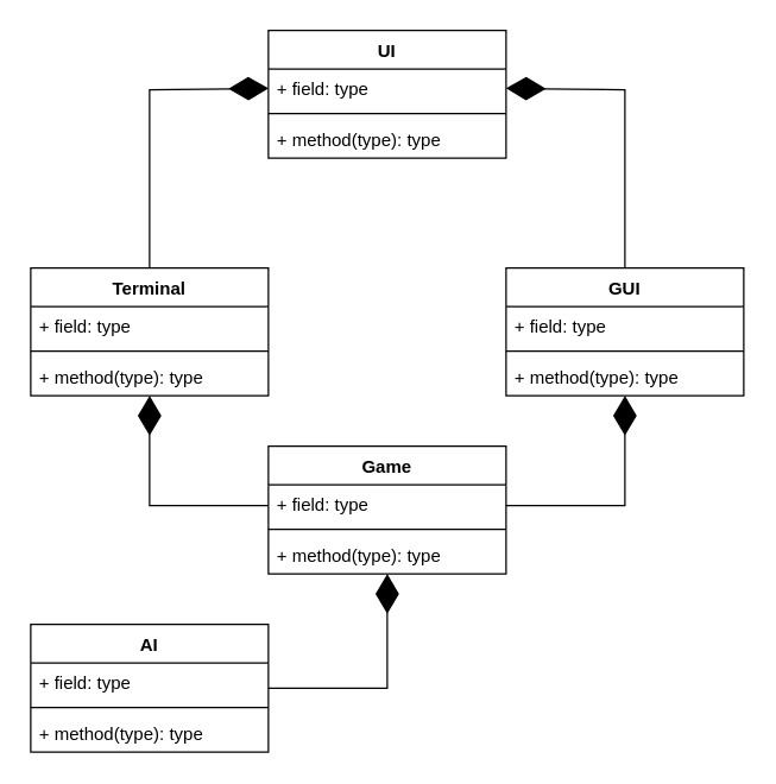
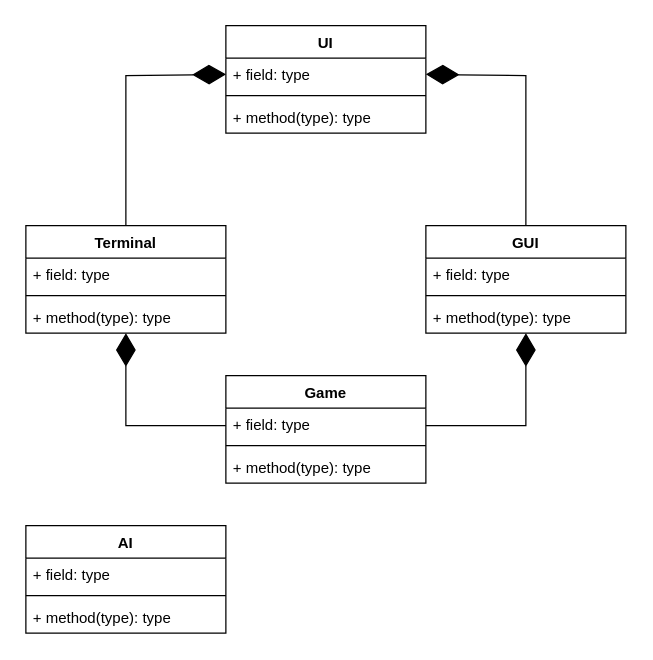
  <mxCell id="0" />
  <mxCell id="1" parent="0" />
  <mxCell id="2" value="Game" style="swimlane;fontStyle=1;align=center;verticalAlign=top;childLayout=stackLayout;horizontal=1;startSize=26;horizontalStack=0;resizeParent=1;resizeParentMax=0;resizeLast=0;collapsible=1;marginBottom=0;" vertex="1" parent="1"><mxGeometry x="180" y="300" width="160" height="86" as="geometry" /></mxCell>
  <mxCell id="3" value="+ field: type" style="text;strokeColor=none;fillColor=none;align=left;verticalAlign=top;spacingLeft=4;spacingRight=4;overflow=hidden;rotatable=0;points=[[0,0.5],[1,0.5]];portConstraint=eastwest;" vertex="1" parent="2"><mxGeometry y="26" width="160" height="26" as="geometry" /></mxCell>
  <mxCell id="4" value="" style="line;strokeWidth=1;fillColor=none;align=left;verticalAlign=middle;spacingTop=-1;spacingLeft=3;spacingRight=3;rotatable=0;labelPosition=right;points=[];portConstraint=eastwest;" vertex="1" parent="2"><mxGeometry y="52" width="160" height="8" as="geometry" /></mxCell>
  <mxCell id="5" value="+ method(type): type" style="text;strokeColor=none;fillColor=none;align=left;verticalAlign=top;spacingLeft=4;spacingRight=4;overflow=hidden;rotatable=0;points=[[0,0.5],[1,0.5]];portConstraint=eastwest;" vertex="1" parent="2"><mxGeometry y="60" width="160" height="26" as="geometry" /></mxCell>
  <mxCell id="6" value="Terminal" style="swimlane;fontStyle=1;align=center;verticalAlign=top;childLayout=stackLayout;horizontal=1;startSize=26;horizontalStack=0;resizeParent=1;resizeParentMax=0;resizeLast=0;collapsible=1;marginBottom=0;" vertex="1" parent="1"><mxGeometry x="20" y="180" width="160" height="86" as="geometry" /></mxCell>
  <mxCell id="7" value="+ field: type" style="text;strokeColor=none;fillColor=none;align=left;verticalAlign=top;spacingLeft=4;spacingRight=4;overflow=hidden;rotatable=0;points=[[0,0.5],[1,0.5]];portConstraint=eastwest;" vertex="1" parent="6"><mxGeometry y="26" width="160" height="26" as="geometry" /></mxCell>
  <mxCell id="8" value="" style="line;strokeWidth=1;fillColor=none;align=left;verticalAlign=middle;spacingTop=-1;spacingLeft=3;spacingRight=3;rotatable=0;labelPosition=right;points=[];portConstraint=eastwest;" vertex="1" parent="6"><mxGeometry y="52" width="160" height="8" as="geometry" /></mxCell>
  <mxCell id="9" value="+ method(type): type" style="text;strokeColor=none;fillColor=none;align=left;verticalAlign=top;spacingLeft=4;spacingRight=4;overflow=hidden;rotatable=0;points=[[0,0.5],[1,0.5]];portConstraint=eastwest;" vertex="1" parent="6"><mxGeometry y="60" width="160" height="26" as="geometry" /></mxCell>
  <mxCell id="10" value="GUI" style="swimlane;fontStyle=1;align=center;verticalAlign=top;childLayout=stackLayout;horizontal=1;startSize=26;horizontalStack=0;resizeParent=1;resizeParentMax=0;resizeLast=0;collapsible=1;marginBottom=0;" vertex="1" parent="1"><mxGeometry x="340" y="180" width="160" height="86" as="geometry" /></mxCell>
  <mxCell id="11" value="+ field: type" style="text;strokeColor=none;fillColor=none;align=left;verticalAlign=top;spacingLeft=4;spacingRight=4;overflow=hidden;rotatable=0;points=[[0,0.5],[1,0.5]];portConstraint=eastwest;" vertex="1" parent="10"><mxGeometry y="26" width="160" height="26" as="geometry" /></mxCell>
  <mxCell id="12" value="" style="line;strokeWidth=1;fillColor=none;align=left;verticalAlign=middle;spacingTop=-1;spacingLeft=3;spacingRight=3;rotatable=0;labelPosition=right;points=[];portConstraint=eastwest;" vertex="1" parent="10"><mxGeometry y="52" width="160" height="8" as="geometry" /></mxCell>
  <mxCell id="13" value="+ method(type): type" style="text;strokeColor=none;fillColor=none;align=left;verticalAlign=top;spacingLeft=4;spacingRight=4;overflow=hidden;rotatable=0;points=[[0,0.5],[1,0.5]];portConstraint=eastwest;" vertex="1" parent="10"><mxGeometry y="60" width="160" height="26" as="geometry" /></mxCell>
  <mxCell id="14" value="UI" style="swimlane;fontStyle=1;align=center;verticalAlign=top;childLayout=stackLayout;horizontal=1;startSize=26;horizontalStack=0;resizeParent=1;resizeParentMax=0;resizeLast=0;collapsible=1;marginBottom=0;" vertex="1" parent="1"><mxGeometry x="180" width="160" height="86" as="geometry" y="20" /></mxCell>
  <mxCell id="15" value="+ field: type" style="text;strokeColor=none;fillColor=none;align=left;verticalAlign=top;spacingLeft=4;spacingRight=4;overflow=hidden;rotatable=0;points=[[0,0.5],[1,0.5]];portConstraint=eastwest;" vertex="1" parent="14"><mxGeometry y="26" width="160" height="26" as="geometry" /></mxCell>
  <mxCell id="16" value="" style="line;strokeWidth=1;fillColor=none;align=left;verticalAlign=middle;spacingTop=-1;spacingLeft=3;spacingRight=3;rotatable=0;labelPosition=right;points=[];portConstraint=eastwest;" vertex="1" parent="14"><mxGeometry y="52" width="160" height="8" as="geometry" /></mxCell>
  <mxCell id="17" value="+ method(type): type" style="text;strokeColor=none;fillColor=none;align=left;verticalAlign=top;spacingLeft=4;spacingRight=4;overflow=hidden;rotatable=0;points=[[0,0.5],[1,0.5]];portConstraint=eastwest;" vertex="1" parent="14"><mxGeometry y="60" width="160" height="26" as="geometry" /></mxCell>
  <mxCell id="18" value="" style="endArrow=diamondThin;endFill=1;endSize=24;html=1;rounded=0;entryX=0;entryY=0.5;entryDx=0;entryDy=0;exitX=0.5;exitY=0;exitDx=0;exitDy=0;" edge="1" parent="1" source="6" target="15"><mxGeometry width="160" relative="1" as="geometry"><mxPoint x="270" y="390" as="sourcePoint" /><mxPoint x="150" y="60" as="targetPoint" /><Array as="points"><mxPoint x="100" y="60" /></Array></mxGeometry></mxCell>
  <mxCell id="19" value="" style="endArrow=diamondThin;endFill=1;endSize=24;html=1;rounded=0;entryX=1;entryY=0.5;entryDx=0;entryDy=0;exitX=0.5;exitY=0;exitDx=0;exitDy=0;" edge="1" parent="1" source="10" target="15"><mxGeometry width="160" relative="1" as="geometry"><mxPoint x="420" y="140" as="sourcePoint" /><mxPoint x="500" y="59" as="targetPoint" /><Array as="points"><mxPoint x="420" y="60" /></Array></mxGeometry></mxCell>
  <mxCell id="20" value="" style="endArrow=diamondThin;endFill=1;endSize=24;html=1;rounded=0;" edge="1" parent="1" target="6"><mxGeometry width="160" relative="1" as="geometry"><mxPoint x="180" y="340" as="sourcePoint" /><mxPoint x="280" y="290" as="targetPoint" /><Array as="points"><mxPoint x="100" y="340" /></Array></mxGeometry></mxCell>
  <mxCell id="21" value="" style="endArrow=diamondThin;endFill=1;endSize=24;html=1;rounded=0;" edge="1" parent="1" target="10"><mxGeometry width="160" relative="1" as="geometry"><mxPoint x="340" y="340" as="sourcePoint" /><mxPoint x="110" y="276" as="targetPoint" /><Array as="points"><mxPoint x="420" y="340" /></Array></mxGeometry></mxCell>
  <mxCell id="22" value="AI" style="swimlane;fontStyle=1;align=center;verticalAlign=top;childLayout=stackLayout;horizontal=1;startSize=26;horizontalStack=0;resizeParent=1;resizeParentMax=0;resizeLast=0;collapsible=1;marginBottom=0;" vertex="1" parent="1"><mxGeometry x="20" y="420" width="160" height="86" as="geometry" /></mxCell>
  <mxCell id="23" value="+ field: type" style="text;strokeColor=none;fillColor=none;align=left;verticalAlign=top;spacingLeft=4;spacingRight=4;overflow=hidden;rotatable=0;points=[[0,0.5],[1,0.5]];portConstraint=eastwest;" vertex="1" parent="22"><mxGeometry y="26" width="160" height="26" as="geometry" /></mxCell>
  <mxCell id="24" value="" style="line;strokeWidth=1;fillColor=none;align=left;verticalAlign=middle;spacingTop=-1;spacingLeft=3;spacingRight=3;rotatable=0;labelPosition=right;points=[];portConstraint=eastwest;" vertex="1" parent="22"><mxGeometry y="52" width="160" height="8" as="geometry" /></mxCell>
  <mxCell id="25" value="+ method(type): type" style="text;strokeColor=none;fillColor=none;align=left;verticalAlign=top;spacingLeft=4;spacingRight=4;overflow=hidden;rotatable=0;points=[[0,0.5],[1,0.5]];portConstraint=eastwest;" vertex="1" parent="22"><mxGeometry y="60" width="160" height="26" as="geometry" /></mxCell>
- <mxCell id="26" value="" style="endArrow=diamondThin;endFill=1;endSize=24;html=1;rounded=0;" edge="1" parent="1" source="22" target="2"><mxGeometry width="160" relative="1" as="geometry"><mxPoint x="150" y="510" as="sourcePoint" /><mxPoint x="310" y="510" as="targetPoint" /><Array as="points"><mxPoint x="260" y="463" /></Array></mxGeometry></mxCell>
